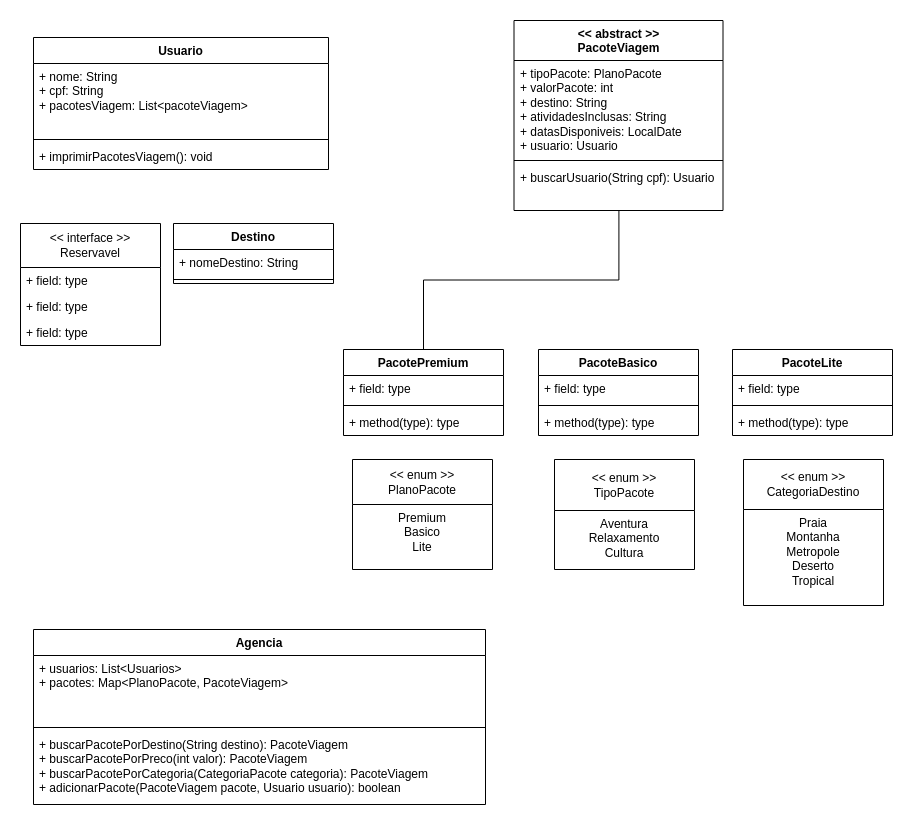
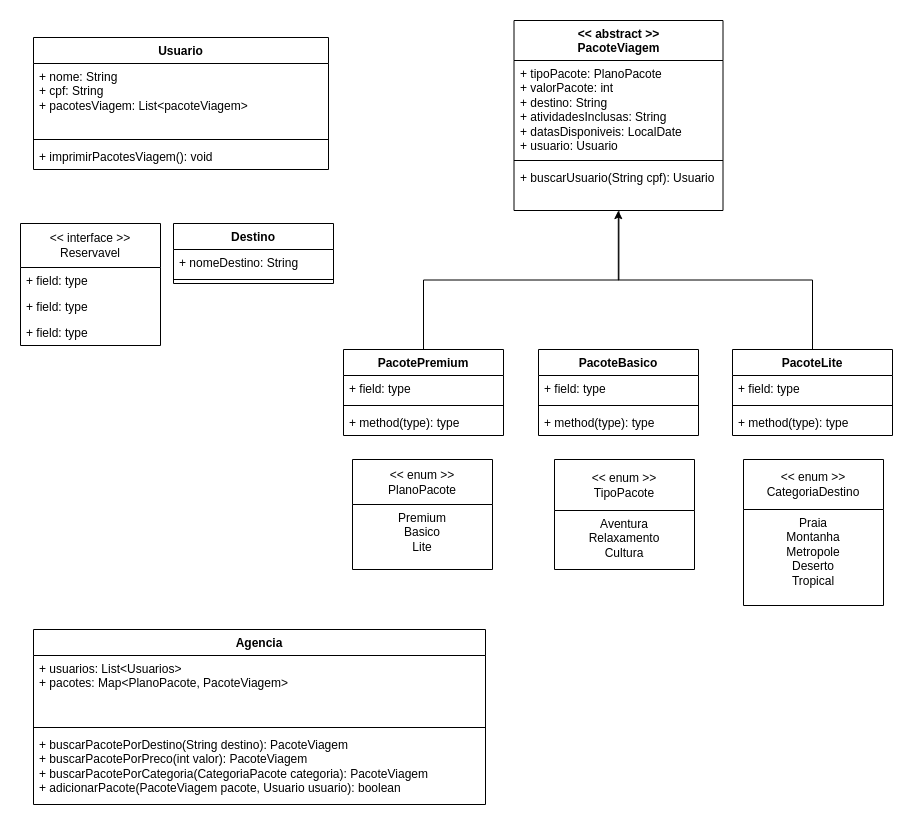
  <mxCell id="0" />
  <mxCell id="1" parent="0" />
  <mxCell id="2" value="Destino" style="swimlane;fontStyle=1;align=center;verticalAlign=top;childLayout=stackLayout;horizontal=1;startSize=26;horizontalStack=0;resizeParent=1;resizeParentMax=0;resizeLast=0;collapsible=1;marginBottom=0;whiteSpace=wrap;html=1;" vertex="1" parent="1"><mxGeometry x="173" y="223" width="160" height="60" as="geometry" /></mxCell>
  <mxCell id="3" value="&lt;div&gt;+ nomeDestino: String&lt;/div&gt;" style="text;strokeColor=none;fillColor=none;align=left;verticalAlign=top;spacingLeft=4;spacingRight=4;overflow=hidden;rotatable=0;points=[[0,0.5],[1,0.5]];portConstraint=eastwest;whiteSpace=wrap;html=1;" vertex="1" parent="2"><mxGeometry y="26" width="160" height="26" as="geometry" /></mxCell>
  <mxCell id="4" value="" style="line;strokeWidth=1;fillColor=none;align=left;verticalAlign=middle;spacingTop=-1;spacingLeft=3;spacingRight=3;rotatable=0;labelPosition=right;points=[];portConstraint=eastwest;strokeColor=inherit;" vertex="1" parent="2"><mxGeometry y="52" width="160" height="8" as="geometry" /></mxCell>
  <mxCell id="5" value="Usuario" style="swimlane;fontStyle=1;align=center;verticalAlign=top;childLayout=stackLayout;horizontal=1;startSize=26;horizontalStack=0;resizeParent=1;resizeParentMax=0;resizeLast=0;collapsible=1;marginBottom=0;whiteSpace=wrap;html=1;" vertex="1" parent="1"><mxGeometry x="33" y="37" width="295" height="132" as="geometry" /></mxCell>
  <mxCell id="6" value="&lt;div&gt;+ nome: String&lt;/div&gt;&lt;div&gt;+ cpf: String&lt;/div&gt;&lt;div&gt;+ pacotesViagem: List&amp;lt;pacoteViagem&amp;gt;&lt;br&gt;&lt;/div&gt;" style="text;strokeColor=none;fillColor=none;align=left;verticalAlign=top;spacingLeft=4;spacingRight=4;overflow=hidden;rotatable=0;points=[[0,0.5],[1,0.5]];portConstraint=eastwest;whiteSpace=wrap;html=1;" vertex="1" parent="5"><mxGeometry y="26" width="295" height="72" as="geometry" /></mxCell>
  <mxCell id="7" value="" style="line;strokeWidth=1;fillColor=none;align=left;verticalAlign=middle;spacingTop=-1;spacingLeft=3;spacingRight=3;rotatable=0;labelPosition=right;points=[];portConstraint=eastwest;strokeColor=inherit;" vertex="1" parent="5"><mxGeometry y="98" width="295" height="8" as="geometry" /></mxCell>
  <mxCell id="8" value="+ imprimirPacotesViagem(): void" style="text;strokeColor=none;fillColor=none;align=left;verticalAlign=top;spacingLeft=4;spacingRight=4;overflow=hidden;rotatable=0;points=[[0,0.5],[1,0.5]];portConstraint=eastwest;whiteSpace=wrap;html=1;" vertex="1" parent="5"><mxGeometry y="106" width="295" height="26" as="geometry" /></mxCell>
  <mxCell id="9" value="" style="group" vertex="1" connectable="0" parent="1"><mxGeometry x="343" y="20" width="549" height="281" as="geometry" /></mxCell>
  <mxCell id="10" value="&lt;div&gt;&amp;lt;&amp;lt; abstract &amp;gt;&amp;gt;&lt;br&gt;&lt;/div&gt;&lt;div&gt;PacoteViagem&lt;/div&gt;" style="swimlane;fontStyle=1;align=center;verticalAlign=top;childLayout=stackLayout;horizontal=1;startSize=40;horizontalStack=0;resizeParent=1;resizeParentMax=0;resizeLast=0;collapsible=1;marginBottom=0;whiteSpace=wrap;html=1;" vertex="1" parent="9"><mxGeometry x="170.5" width="209" height="190" as="geometry" /></mxCell>
  <mxCell id="11" value="&lt;div&gt;+ tipoPacote: PlanoPacote&lt;br&gt;&lt;/div&gt;&lt;div&gt;+ valorPacote: int&lt;/div&gt;&lt;div&gt;+ destino: String&lt;/div&gt;&lt;div&gt;+ atividadesInclusas: String&lt;/div&gt;&lt;div&gt;+ datasDisponiveis: LocalDate&lt;br&gt;&lt;/div&gt;&lt;div&gt;+ usuario: Usuario&lt;/div&gt;" style="text;strokeColor=none;fillColor=none;align=left;verticalAlign=top;spacingLeft=4;spacingRight=4;overflow=hidden;rotatable=0;points=[[0,0.5],[1,0.5]];portConstraint=eastwest;whiteSpace=wrap;html=1;" vertex="1" parent="10"><mxGeometry y="40" width="209" height="96" as="geometry" /></mxCell>
  <mxCell id="12" value="" style="line;strokeWidth=1;fillColor=none;align=left;verticalAlign=middle;spacingTop=-1;spacingLeft=3;spacingRight=3;rotatable=0;labelPosition=right;points=[];portConstraint=eastwest;strokeColor=inherit;" vertex="1" parent="10"><mxGeometry y="136" width="209" height="8" as="geometry" /></mxCell>
  <mxCell id="13" value="&lt;div&gt;+ buscarUsuario(String cpf): Usuario&lt;/div&gt;" style="text;strokeColor=none;fillColor=none;align=left;verticalAlign=top;spacingLeft=4;spacingRight=4;overflow=hidden;rotatable=0;points=[[0,0.5],[1,0.5]];portConstraint=eastwest;whiteSpace=wrap;html=1;" vertex="1" parent="10"><mxGeometry y="144" width="209" height="46" as="geometry" /></mxCell>
  <mxCell id="14" value="PacotePremium" style="swimlane;fontStyle=1;align=center;verticalAlign=top;childLayout=stackLayout;horizontal=1;startSize=26;horizontalStack=0;resizeParent=1;resizeParentMax=0;resizeLast=0;collapsible=1;marginBottom=0;whiteSpace=wrap;html=1;" vertex="1" parent="9"><mxGeometry y="329" width="160" height="86" as="geometry" /></mxCell>
  <mxCell id="15" value="+ field: type" style="text;strokeColor=none;fillColor=none;align=left;verticalAlign=top;spacingLeft=4;spacingRight=4;overflow=hidden;rotatable=0;points=[[0,0.5],[1,0.5]];portConstraint=eastwest;whiteSpace=wrap;html=1;" vertex="1" parent="14"><mxGeometry y="26" width="160" height="26" as="geometry" /></mxCell>
  <mxCell id="16" value="" style="line;strokeWidth=1;fillColor=none;align=left;verticalAlign=middle;spacingTop=-1;spacingLeft=3;spacingRight=3;rotatable=0;labelPosition=right;points=[];portConstraint=eastwest;strokeColor=inherit;" vertex="1" parent="14"><mxGeometry y="52" width="160" height="8" as="geometry" /></mxCell>
  <mxCell id="17" value="+ method(type): type" style="text;strokeColor=none;fillColor=none;align=left;verticalAlign=top;spacingLeft=4;spacingRight=4;overflow=hidden;rotatable=0;points=[[0,0.5],[1,0.5]];portConstraint=eastwest;whiteSpace=wrap;html=1;" vertex="1" parent="14"><mxGeometry y="60" width="160" height="26" as="geometry" /></mxCell>
  <mxCell id="18" value="PacoteBasico" style="swimlane;fontStyle=1;align=center;verticalAlign=top;childLayout=stackLayout;horizontal=1;startSize=26;horizontalStack=0;resizeParent=1;resizeParentMax=0;resizeLast=0;collapsible=1;marginBottom=0;whiteSpace=wrap;html=1;" vertex="1" parent="9"><mxGeometry x="195" y="329" width="160" height="86" as="geometry" /></mxCell>
  <mxCell id="19" value="+ field: type" style="text;strokeColor=none;fillColor=none;align=left;verticalAlign=top;spacingLeft=4;spacingRight=4;overflow=hidden;rotatable=0;points=[[0,0.5],[1,0.5]];portConstraint=eastwest;whiteSpace=wrap;html=1;" vertex="1" parent="18"><mxGeometry y="26" width="160" height="26" as="geometry" /></mxCell>
  <mxCell id="20" value="" style="line;strokeWidth=1;fillColor=none;align=left;verticalAlign=middle;spacingTop=-1;spacingLeft=3;spacingRight=3;rotatable=0;labelPosition=right;points=[];portConstraint=eastwest;strokeColor=inherit;" vertex="1" parent="18"><mxGeometry y="52" width="160" height="8" as="geometry" /></mxCell>
  <mxCell id="21" value="+ method(type): type" style="text;strokeColor=none;fillColor=none;align=left;verticalAlign=top;spacingLeft=4;spacingRight=4;overflow=hidden;rotatable=0;points=[[0,0.5],[1,0.5]];portConstraint=eastwest;whiteSpace=wrap;html=1;" vertex="1" parent="18"><mxGeometry y="60" width="160" height="26" as="geometry" /></mxCell>
  <mxCell id="22" value="PacoteLite" style="swimlane;fontStyle=1;align=center;verticalAlign=top;childLayout=stackLayout;horizontal=1;startSize=26;horizontalStack=0;resizeParent=1;resizeParentMax=0;resizeLast=0;collapsible=1;marginBottom=0;whiteSpace=wrap;html=1;" vertex="1" parent="9"><mxGeometry x="389" y="329" width="160" height="86" as="geometry" /></mxCell>
  <mxCell id="23" value="+ field: type" style="text;strokeColor=none;fillColor=none;align=left;verticalAlign=top;spacingLeft=4;spacingRight=4;overflow=hidden;rotatable=0;points=[[0,0.5],[1,0.5]];portConstraint=eastwest;whiteSpace=wrap;html=1;" vertex="1" parent="22"><mxGeometry y="26" width="160" height="26" as="geometry" /></mxCell>
  <mxCell id="24" value="" style="line;strokeWidth=1;fillColor=none;align=left;verticalAlign=middle;spacingTop=-1;spacingLeft=3;spacingRight=3;rotatable=0;labelPosition=right;points=[];portConstraint=eastwest;strokeColor=inherit;" vertex="1" parent="22"><mxGeometry y="52" width="160" height="8" as="geometry" /></mxCell>
  <mxCell id="25" value="+ method(type): type" style="text;strokeColor=none;fillColor=none;align=left;verticalAlign=top;spacingLeft=4;spacingRight=4;overflow=hidden;rotatable=0;points=[[0,0.5],[1,0.5]];portConstraint=eastwest;whiteSpace=wrap;html=1;" vertex="1" parent="22"><mxGeometry y="60" width="160" height="26" as="geometry" /></mxCell>
  <mxCell id="26" style="edgeStyle=orthogonalEdgeStyle;rounded=0;orthogonalLoop=1;jettySize=auto;html=1;exitX=0.5;exitY=0;exitDx=0;exitDy=0;entryX=0.502;entryY=1;entryDx=0;entryDy=0;entryPerimeter=0;endArrow=none;" edge="1" parent="9" source="14" target="13"><mxGeometry relative="1" as="geometry"><mxPoint x="563" y="213" as="targetPoint" /></mxGeometry></mxCell>
+ <mxCell id="27" style="edgeStyle=orthogonalEdgeStyle;rounded=0;orthogonalLoop=1;jettySize=auto;html=1;exitX=0.5;exitY=0;exitDx=0;exitDy=0;entryX=0.499;entryY=1.003;entryDx=0;entryDy=0;entryPerimeter=0;" edge="1" parent="9" source="22" target="13"><mxGeometry relative="1" as="geometry" /></mxCell>
  <mxCell id="28" value="&lt;div&gt;&amp;lt;&amp;lt; interface &amp;gt;&amp;gt;&lt;/div&gt;&lt;div&gt;Reservavel&lt;br&gt;&lt;/div&gt;" style="swimlane;fontStyle=0;childLayout=stackLayout;horizontal=1;startSize=44;fillColor=none;horizontalStack=0;resizeParent=1;resizeParentMax=0;resizeLast=0;collapsible=1;marginBottom=0;whiteSpace=wrap;html=1;" vertex="1" parent="1"><mxGeometry x="20" y="223" width="140" height="122" as="geometry" /></mxCell>
  <mxCell id="29" value="+ field: type" style="text;strokeColor=none;fillColor=none;align=left;verticalAlign=top;spacingLeft=4;spacingRight=4;overflow=hidden;rotatable=0;points=[[0,0.5],[1,0.5]];portConstraint=eastwest;whiteSpace=wrap;html=1;" vertex="1" parent="28"><mxGeometry y="44" width="140" height="26" as="geometry" /></mxCell>
  <mxCell id="30" value="+ field: type" style="text;strokeColor=none;fillColor=none;align=left;verticalAlign=top;spacingLeft=4;spacingRight=4;overflow=hidden;rotatable=0;points=[[0,0.5],[1,0.5]];portConstraint=eastwest;whiteSpace=wrap;html=1;" vertex="1" parent="28"><mxGeometry y="70" width="140" height="26" as="geometry" /></mxCell>
  <mxCell id="31" value="+ field: type" style="text;strokeColor=none;fillColor=none;align=left;verticalAlign=top;spacingLeft=4;spacingRight=4;overflow=hidden;rotatable=0;points=[[0,0.5],[1,0.5]];portConstraint=eastwest;whiteSpace=wrap;html=1;" vertex="1" parent="28"><mxGeometry y="96" width="140" height="26" as="geometry" /></mxCell>
  <mxCell id="32" value="&lt;div&gt;&amp;lt;&amp;lt; enum &amp;gt;&amp;gt;&lt;/div&gt;CategoriaDestino" style="swimlane;fontStyle=0;childLayout=stackLayout;horizontal=1;startSize=50;fillColor=none;horizontalStack=0;resizeParent=1;resizeParentMax=0;resizeLast=0;collapsible=1;marginBottom=0;whiteSpace=wrap;html=1;" vertex="1" parent="1"><mxGeometry x="743" y="459" width="140" height="146" as="geometry" /></mxCell>
  <mxCell id="33" value="&lt;div align=&quot;center&quot;&gt;Praia&lt;/div&gt;&lt;div align=&quot;center&quot;&gt;Montanha&lt;/div&gt;&lt;div align=&quot;center&quot;&gt;Metropole&lt;/div&gt;&lt;div align=&quot;center&quot;&gt;Deserto&lt;/div&gt;Tropical" style="text;strokeColor=none;fillColor=none;align=center;verticalAlign=top;spacingLeft=4;spacingRight=4;overflow=hidden;rotatable=0;points=[[0,0.5],[1,0.5]];portConstraint=eastwest;whiteSpace=wrap;html=1;" vertex="1" parent="32"><mxGeometry y="50" width="140" height="96" as="geometry" /></mxCell>
  <mxCell id="34" value="&lt;div&gt;&amp;lt;&amp;lt; enum &amp;gt;&amp;gt;&lt;/div&gt;&lt;div&gt;PlanoPacote&lt;br&gt;&lt;/div&gt;" style="swimlane;fontStyle=0;childLayout=stackLayout;horizontal=1;startSize=45;fillColor=none;horizontalStack=0;resizeParent=1;resizeParentMax=0;resizeLast=0;collapsible=1;marginBottom=0;whiteSpace=wrap;html=1;" vertex="1" parent="1"><mxGeometry x="352" y="459" width="140" height="110" as="geometry" /></mxCell>
  <mxCell id="35" value="&lt;div align=&quot;center&quot;&gt;Premium&lt;/div&gt;&lt;div align=&quot;center&quot;&gt;Basico&lt;/div&gt;&lt;div align=&quot;center&quot;&gt;Lite&lt;br&gt;&lt;/div&gt;" style="text;strokeColor=none;fillColor=none;align=center;verticalAlign=top;spacingLeft=4;spacingRight=4;overflow=hidden;rotatable=0;points=[[0,0.5],[1,0.5]];portConstraint=eastwest;whiteSpace=wrap;html=1;" vertex="1" parent="34"><mxGeometry y="45" width="140" height="65" as="geometry" /></mxCell>
  <mxCell id="36" value="Agencia" style="swimlane;fontStyle=1;align=center;verticalAlign=top;childLayout=stackLayout;horizontal=1;startSize=26;horizontalStack=0;resizeParent=1;resizeParentMax=0;resizeLast=0;collapsible=1;marginBottom=0;whiteSpace=wrap;html=1;" vertex="1" parent="1"><mxGeometry x="33" y="629" width="452" height="175" as="geometry" /></mxCell>
  <mxCell id="37" value="&lt;div&gt;+ usuarios: List&amp;lt;Usuarios&amp;gt;&lt;/div&gt;&lt;div&gt;+ pacotes: Map&amp;lt;PlanoPacote, PacoteViagem&amp;gt;&lt;br&gt;&lt;/div&gt;&lt;div&gt;&lt;br&gt;&lt;/div&gt;" style="text;strokeColor=none;fillColor=none;align=left;verticalAlign=top;spacingLeft=4;spacingRight=4;overflow=hidden;rotatable=0;points=[[0,0.5],[1,0.5]];portConstraint=eastwest;whiteSpace=wrap;html=1;" vertex="1" parent="36"><mxGeometry y="26" width="452" height="68" as="geometry" /></mxCell>
  <mxCell id="38" value="" style="line;strokeWidth=1;fillColor=none;align=left;verticalAlign=middle;spacingTop=-1;spacingLeft=3;spacingRight=3;rotatable=0;labelPosition=right;points=[];portConstraint=eastwest;strokeColor=inherit;" vertex="1" parent="36"><mxGeometry y="94" width="452" height="8" as="geometry" /></mxCell>
  <mxCell id="39" value="&lt;div&gt;+ buscarPacotePorDestino(String destino): PacoteViagem&lt;/div&gt;&lt;div&gt;+ buscarPacotePorPreco(int valor): PacoteViagem&lt;/div&gt;&lt;div&gt;+ buscarPacotePorCategoria(CategoriaPacote categoria): PacoteViagem&lt;/div&gt;&lt;div&gt;+ adicionarPacote(PacoteViagem pacote, Usuario usuario): boolean&lt;br&gt;&lt;/div&gt;" style="text;strokeColor=none;fillColor=none;align=left;verticalAlign=top;spacingLeft=4;spacingRight=4;overflow=hidden;rotatable=0;points=[[0,0.5],[1,0.5]];portConstraint=eastwest;whiteSpace=wrap;html=1;" vertex="1" parent="36"><mxGeometry y="102" width="452" height="73" as="geometry" /></mxCell>
  <mxCell id="40" value="&lt;div&gt;&amp;lt;&amp;lt; enum &amp;gt;&amp;gt;&lt;/div&gt;&lt;div&gt;TipoPacote&lt;br&gt;&lt;/div&gt;" style="swimlane;fontStyle=0;childLayout=stackLayout;horizontal=1;startSize=51;fillColor=none;horizontalStack=0;resizeParent=1;resizeParentMax=0;resizeLast=0;collapsible=1;marginBottom=0;whiteSpace=wrap;html=1;" vertex="1" parent="1"><mxGeometry x="554" y="459" width="140" height="110" as="geometry" /></mxCell>
  <mxCell id="41" value="&lt;div align=&quot;center&quot;&gt;Aventura&lt;/div&gt;&lt;div align=&quot;center&quot;&gt;Relaxamento&lt;/div&gt;&lt;div align=&quot;center&quot;&gt;Cultura&lt;br&gt;&lt;/div&gt;" style="text;strokeColor=none;fillColor=none;align=center;verticalAlign=top;spacingLeft=4;spacingRight=4;overflow=hidden;rotatable=0;points=[[0,0.5],[1,0.5]];portConstraint=eastwest;whiteSpace=wrap;html=1;" vertex="1" parent="40"><mxGeometry y="51" width="140" height="59" as="geometry" /></mxCell>
